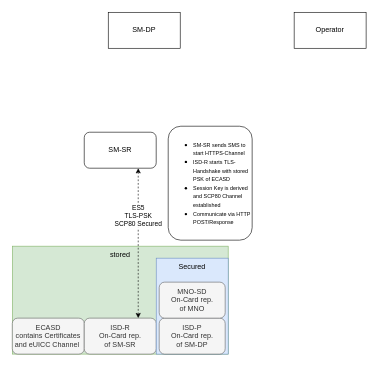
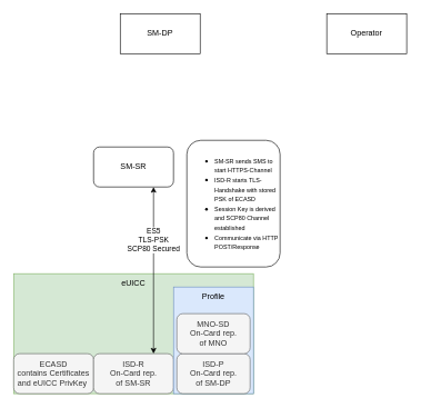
  <mxCell id="0" />
  <mxCell id="1" parent="0" />
  <mxCell id="2" value="SM-DP" style="rounded=0;whiteSpace=wrap;html=1;" vertex="1" parent="1"><mxGeometry x="180" y="20" width="120" height="60" as="geometry" /></mxCell>
  <mxCell id="3" value="SM-SR" style="whiteSpace=wrap;html=1;rounded=1;" vertex="1" parent="1"><mxGeometry x="140" y="220" width="120" height="60" as="geometry" /></mxCell>
- <mxCell id="4" value="stored" style="rounded=0;whiteSpace=wrap;html=1;verticalAlign=top;fillColor=#d5e8d4;strokeColor=#82b366;" vertex="1" parent="1"><mxGeometry x="20" y="410" width="360" height="180" as="geometry" /></mxCell>
+ <mxCell id="4" value="eUICC" style="rounded=0;whiteSpace=wrap;html=1;verticalAlign=top;fillColor=#d5e8d4;strokeColor=#82b366;" vertex="1" parent="1"><mxGeometry x="20" y="410" width="360" height="180" as="geometry" /></mxCell>
  <mxCell id="5" value="Operator" style="rounded=0;whiteSpace=wrap;html=1;" vertex="1" parent="1"><mxGeometry x="490" y="20" width="120" height="60" as="geometry" /></mxCell>
- <mxCell id="6" value="ECASD&lt;br&gt;contains Certificates and eUICC Channel&amp;nbsp;" style="rounded=1;whiteSpace=wrap;html=1;fillColor=#f5f5f5;fontColor=#333333;strokeColor=#666666;" vertex="1" parent="1"><mxGeometry x="20" y="530" width="120" height="60" as="geometry" /></mxCell>
- <mxCell id="7" value="ES5&lt;br&gt;TLS-PSK&lt;br&gt;SCP80 Secured" style="edgeStyle=orthogonalEdgeStyle;rounded=0;orthogonalLoop=1;jettySize=auto;html=1;exitX=0.75;exitY=0;exitDx=0;exitDy=0;entryX=0.75;entryY=1;entryDx=0;entryDy=0;startArrow=classic;startFill=1;dashed=1;" edge="1" parent="1" source="8" target="3"><mxGeometry x="0.36" relative="1" as="geometry"><mxPoint as="offset" /></mxGeometry></mxCell>
+ <mxCell id="6" value="ECASD&lt;br&gt;contains Certificates and eUICC PrivKey&amp;nbsp;" style="rounded=1;whiteSpace=wrap;html=1;fillColor=#f5f5f5;fontColor=#333333;strokeColor=#666666;" vertex="1" parent="1"><mxGeometry x="20" y="530" width="120" height="60" as="geometry" /></mxCell>
+ <mxCell id="7" value="ES5&lt;br&gt;TLS-PSK&lt;br&gt;SCP80 Secured" style="edgeStyle=orthogonalEdgeStyle;rounded=0;orthogonalLoop=1;jettySize=auto;html=1;exitX=0.75;exitY=0;exitDx=0;exitDy=0;entryX=0.75;entryY=1;entryDx=0;entryDy=0;startArrow=classic;startFill=1;" edge="1" parent="1" source="8" target="3"><mxGeometry x="0.36" relative="1" as="geometry"><mxPoint as="offset" /></mxGeometry></mxCell>
  <mxCell id="8" value="ISD-R&lt;br&gt;On-Card rep. &lt;br&gt;of SM-SR" style="rounded=1;whiteSpace=wrap;html=1;fillColor=#f5f5f5;fontColor=#333333;strokeColor=#666666;" vertex="1" parent="1"><mxGeometry x="140" y="530" width="120" height="60" as="geometry" /></mxCell>
- <mxCell id="9" value="Secured" style="rounded=0;whiteSpace=wrap;html=1;verticalAlign=top;fillColor=#dae8fc;strokeColor=#6c8ebf;" vertex="1" parent="1"><mxGeometry x="260" y="430" width="120" height="160" as="geometry" /></mxCell>
+ <mxCell id="9" value="Profile" style="rounded=0;whiteSpace=wrap;html=1;verticalAlign=top;fillColor=#dae8fc;strokeColor=#6c8ebf;" vertex="1" parent="1"><mxGeometry x="260" y="430" width="120" height="160" as="geometry" /></mxCell>
  <mxCell id="10" value="ISD-P&lt;br&gt;On-Card rep. &lt;br&gt;of SM-DP" style="rounded=1;whiteSpace=wrap;html=1;fillColor=#f5f5f5;strokeColor=#666666;fontColor=#333333;" vertex="1" parent="1"><mxGeometry x="265" y="530" width="110" height="60" as="geometry" /></mxCell>
  <mxCell id="11" value="MNO-SD&lt;br&gt;On-Card rep.&lt;br&gt;of MNO" style="rounded=1;whiteSpace=wrap;html=1;fillColor=#f5f5f5;strokeColor=#666666;fontColor=#333333;" vertex="1" parent="1"><mxGeometry x="265" y="470" width="110" height="60" as="geometry" /></mxCell>
  <mxCell id="12" value="&lt;ul&gt;&lt;li&gt;&lt;font style=&quot;font-size: 9px&quot;&gt;SM-SR sends SMS to start HTTPS-Channel&lt;/font&gt;&lt;/li&gt;&lt;li&gt;&lt;font style=&quot;font-size: 9px&quot;&gt;ISD-R starts TLS-Handshake with stored PSK of ECASD&lt;/font&gt;&lt;/li&gt;&lt;li&gt;&lt;font style=&quot;font-size: 9px&quot;&gt;Session Key is derived and SCP80 Channel established&lt;/font&gt;&lt;/li&gt;&lt;li&gt;&lt;font style=&quot;font-size: 9px&quot;&gt;Communicate via HTTP POST/Response&amp;nbsp;&lt;/font&gt;&lt;/li&gt;&lt;/ul&gt;" style="whiteSpace=wrap;html=1;backgroundOutline=1;darkOpacity=0.05;rounded=1;align=left;verticalAlign=middle;" vertex="1" parent="1"><mxGeometry x="280" y="210" width="140" height="190" as="geometry" /></mxCell>
